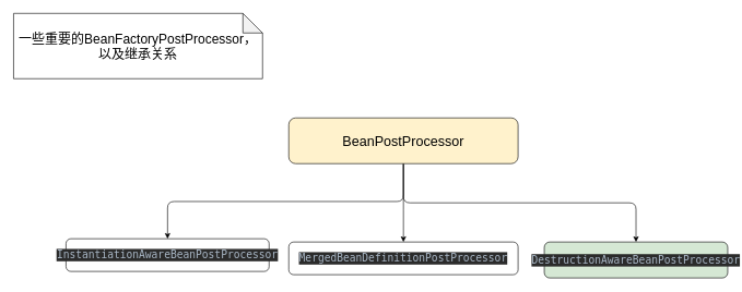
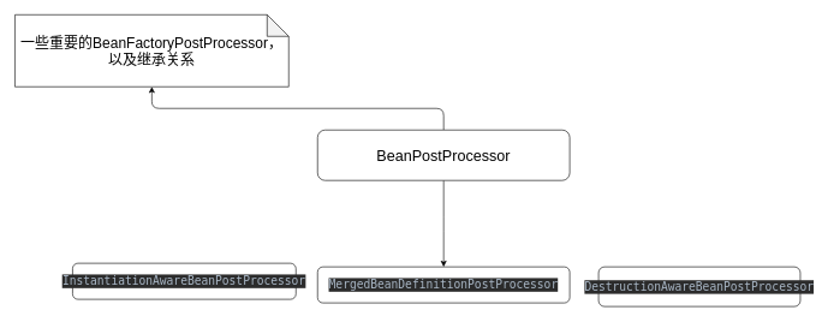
  <mxCell id="0" />
  <mxCell id="1" parent="0" />
- <mxCell id="2" value="" style="edgeStyle=elbowEdgeStyle;html=1;fontSize=21;elbow=vertical;" edge="1" parent="1" source="5" target="7"><mxGeometry relative="1" as="geometry" /></mxCell>
  <mxCell id="3" value="" style="edgeStyle=elbowEdgeStyle;html=1;fontSize=21;elbow=vertical;" edge="1" parent="1" source="5" target="8"><mxGeometry relative="1" as="geometry" /></mxCell>
- <mxCell id="4" value="" style="edgeStyle=elbowEdgeStyle;html=1;fontSize=21;elbow=vertical;" edge="1" parent="1" source="5" target="9"><mxGeometry relative="1" as="geometry" /></mxCell>
- <mxCell id="5" value="BeanPostProcessor" style="rounded=1;whiteSpace=wrap;html=1;fontSize=21;fillColor=#fff2cc;" vertex="1" parent="1"><mxGeometry x="440" y="180" width="350" height="70" as="geometry" /></mxCell>
+ <mxCell id="4" value="" style="edgeStyle=elbowEdgeStyle;html=1;fontSize=21;elbow=vertical;" edge="1" parent="1" source="5" target="6"><mxGeometry relative="1" as="geometry" /></mxCell>
+ <mxCell id="5" value="BeanPostProcessor" style="rounded=1;whiteSpace=wrap;html=1;fontSize=21;" vertex="1" parent="1"><mxGeometry x="440" y="180" width="350" height="70" as="geometry" /></mxCell>
  <mxCell id="6" value="一些重要的BeanFactoryPostProcessor，以及继承关系" style="shape=note;whiteSpace=wrap;html=1;backgroundOutline=1;darkOpacity=0.05;fontSize=20;" vertex="1" parent="1"><mxGeometry x="20" y="20" width="380" height="100" as="geometry" /></mxCell>
  <mxCell id="7" value="&lt;pre style=&quot;background-color: #2b2b2b ; color: #a9b7c6 ; font-family: &amp;#34;jetbrains mono extrabold&amp;#34; , monospace ; font-size: 12.0pt&quot;&gt;InstantiationAwareBeanPostProcessor&lt;/pre&gt;" style="whiteSpace=wrap;html=1;fontSize=21;rounded=1;" vertex="1" parent="1"><mxGeometry x="100" y="365" width="310" height="50" as="geometry" /></mxCell>
  <mxCell id="8" value="&lt;pre style=&quot;background-color: #2b2b2b ; color: #a9b7c6 ; font-family: &amp;#34;jetbrains mono extrabold&amp;#34; , monospace ; font-size: 12.0pt&quot;&gt;MergedBeanDefinitionPostProcessor&lt;/pre&gt;" style="whiteSpace=wrap;html=1;fontSize=21;rounded=1;" vertex="1" parent="1"><mxGeometry x="440" y="370" width="350" height="50" as="geometry" /></mxCell>
- <mxCell id="9" value="&lt;pre style=&quot;background-color: #2b2b2b ; color: #a9b7c6 ; font-family: &amp;#34;jetbrains mono extrabold&amp;#34; , monospace ; font-size: 12.0pt&quot;&gt;DestructionAwareBeanPostProcessor&lt;/pre&gt;" style="whiteSpace=wrap;html=1;fontSize=21;rounded=1;fillColor=#d5e8d4;" vertex="1" parent="1"><mxGeometry x="830" y="370" width="280" height="55" as="geometry" /></mxCell>
+ <mxCell id="9" value="&lt;pre style=&quot;background-color: #2b2b2b ; color: #a9b7c6 ; font-family: &amp;#34;jetbrains mono extrabold&amp;#34; , monospace ; font-size: 12.0pt&quot;&gt;DestructionAwareBeanPostProcessor&lt;/pre&gt;" style="whiteSpace=wrap;html=1;fontSize=21;rounded=1;" vertex="1" parent="1"><mxGeometry x="830" y="370" width="280" height="55" as="geometry" /></mxCell>
